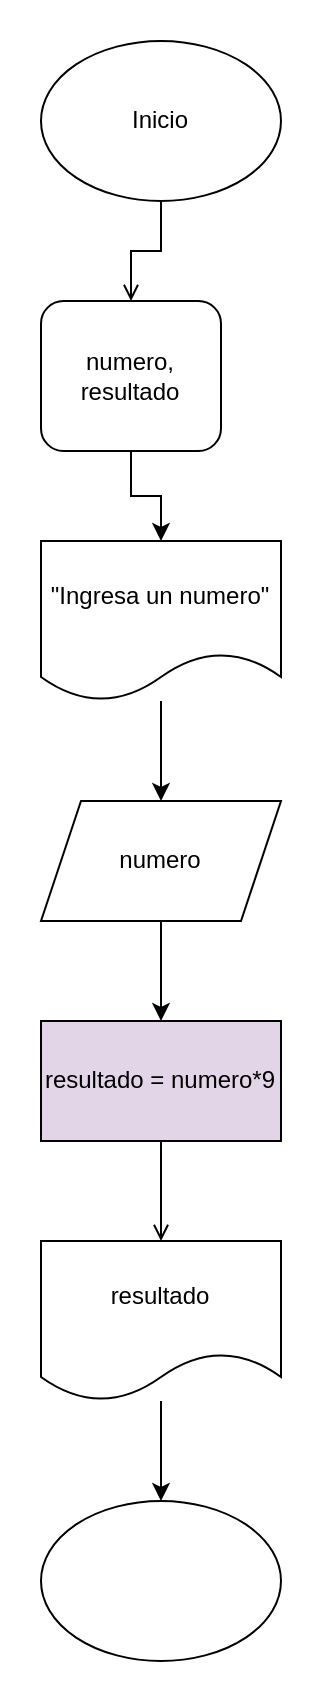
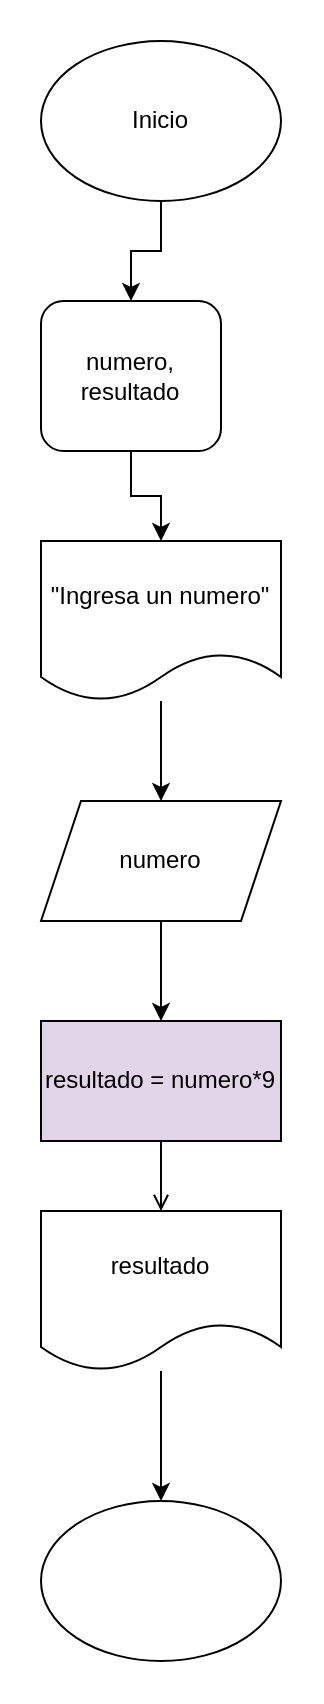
  <mxCell id="0" />
  <mxCell id="1" parent="0" />
  <mxCell id="2" value="" style="edgeStyle=orthogonalEdgeStyle;rounded=0;orthogonalLoop=1;jettySize=auto;html=1;" edge="1" parent="1" source="3" target="7"><mxGeometry relative="1" as="geometry" /></mxCell>
  <mxCell id="3" value="numero, resultado" style="rounded=1;whiteSpace=wrap;html=1;" vertex="1" parent="1"><mxGeometry x="20" y="150" width="90" height="75" as="geometry" /></mxCell>
- <mxCell id="4" value="" style="edgeStyle=orthogonalEdgeStyle;rounded=0;orthogonalLoop=1;jettySize=auto;html=1;endArrow=open;" edge="1" parent="1" source="5" target="3"><mxGeometry relative="1" as="geometry" /></mxCell>
+ <mxCell id="4" value="" style="edgeStyle=orthogonalEdgeStyle;rounded=0;orthogonalLoop=1;jettySize=auto;html=1;" edge="1" parent="1" source="5" target="3"><mxGeometry relative="1" as="geometry" /></mxCell>
  <mxCell id="5" value="Inicio" style="ellipse;whiteSpace=wrap;html=1;" vertex="1" parent="1"><mxGeometry x="20" y="20" width="120" height="80" as="geometry" /></mxCell>
  <mxCell id="6" value="" style="edgeStyle=orthogonalEdgeStyle;rounded=0;orthogonalLoop=1;jettySize=auto;html=1;" edge="1" parent="1" source="7" target="9"><mxGeometry relative="1" as="geometry" /></mxCell>
  <mxCell id="7" value="&quot;Ingresa un numero&quot;" style="shape=document;whiteSpace=wrap;html=1;boundedLbl=1;" vertex="1" parent="1"><mxGeometry x="20" y="270" width="120" height="80" as="geometry" /></mxCell>
  <mxCell id="8" value="" style="edgeStyle=orthogonalEdgeStyle;rounded=0;orthogonalLoop=1;jettySize=auto;html=1;" edge="1" parent="1" source="9" target="11"><mxGeometry relative="1" as="geometry" /></mxCell>
  <mxCell id="9" value="numero" style="shape=parallelogram;perimeter=parallelogramPerimeter;whiteSpace=wrap;html=1;fixedSize=1;" vertex="1" parent="1"><mxGeometry x="20" y="400" width="120" height="60" as="geometry" /></mxCell>
  <mxCell id="10" value="" style="edgeStyle=orthogonalEdgeStyle;rounded=0;orthogonalLoop=1;jettySize=auto;html=1;endArrow=open;" edge="1" parent="1" source="11" target="13"><mxGeometry relative="1" as="geometry" /></mxCell>
  <mxCell id="11" value="resultado = numero*9" style="rounded=0;whiteSpace=wrap;html=1;fillColor=#e1d5e7;" vertex="1" parent="1"><mxGeometry x="20" y="510" width="120" height="60" as="geometry" /></mxCell>
  <mxCell id="12" value="" style="edgeStyle=orthogonalEdgeStyle;rounded=0;orthogonalLoop=1;jettySize=auto;html=1;" edge="1" parent="1" source="13" target="14"><mxGeometry relative="1" as="geometry" /></mxCell>
- <mxCell id="13" value="resultado" style="shape=document;whiteSpace=wrap;html=1;boundedLbl=1;" vertex="1" parent="1"><mxGeometry x="20" y="620" width="120" height="80" as="geometry" /></mxCell>
+ <mxCell id="13" value="resultado" style="shape=document;whiteSpace=wrap;html=1;boundedLbl=1;" vertex="1" parent="1"><mxGeometry x="20" y="605" width="120" height="80" as="geometry" /></mxCell>
  <mxCell id="14" value="" style="ellipse;whiteSpace=wrap;html=1;" vertex="1" parent="1"><mxGeometry x="20" y="750" width="120" height="80" as="geometry" /></mxCell>
